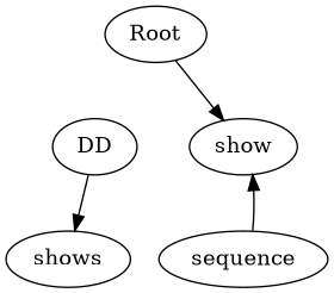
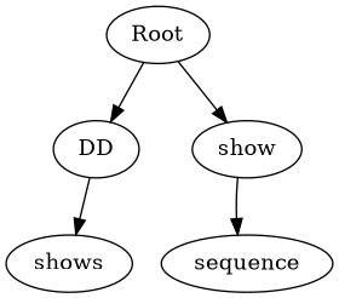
  digraph {
    n1 [label=Root]
    n2 [label=DD]
    n3 [label=show]
    n4 [label=shows]
    n5 [label=sequence]
+   n1 -> n2
    n1 -> n3
    n2 -> n4
-   n5 -> n3
+   n3 -> n5
  }
